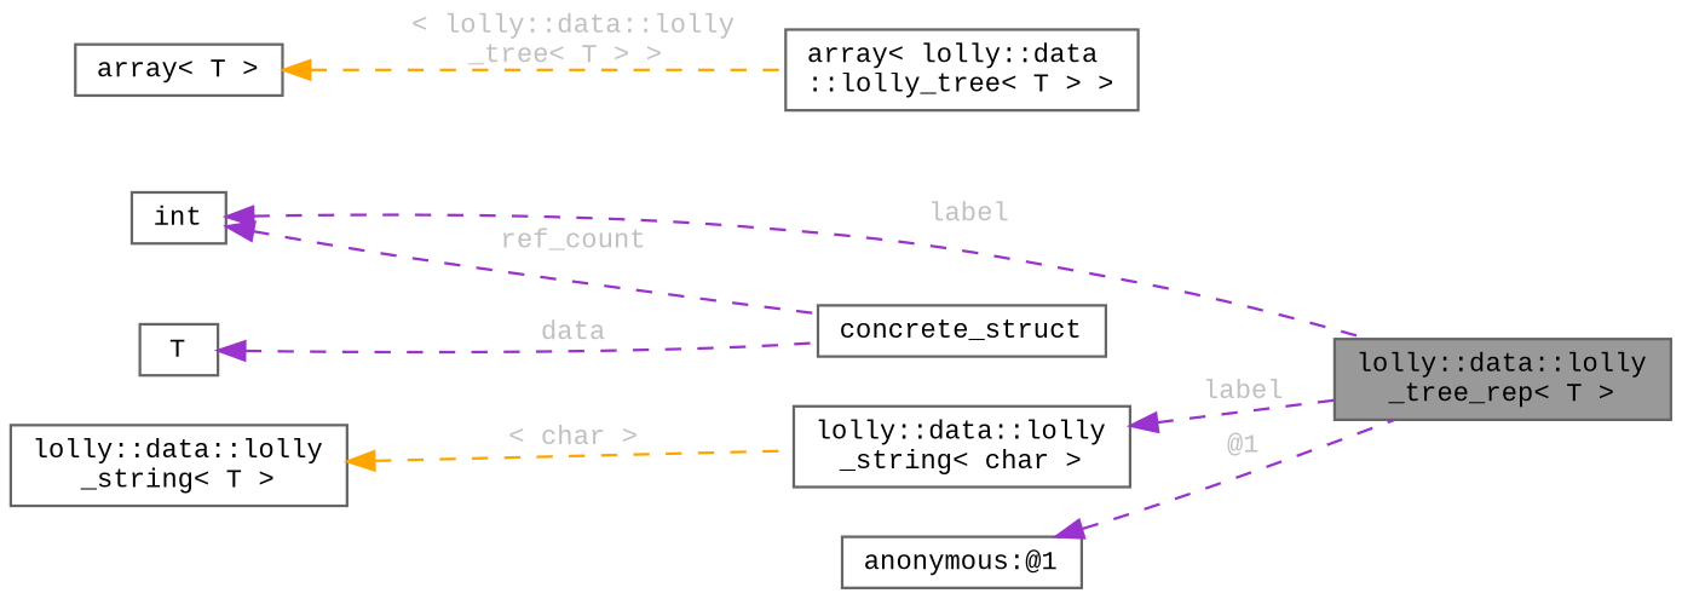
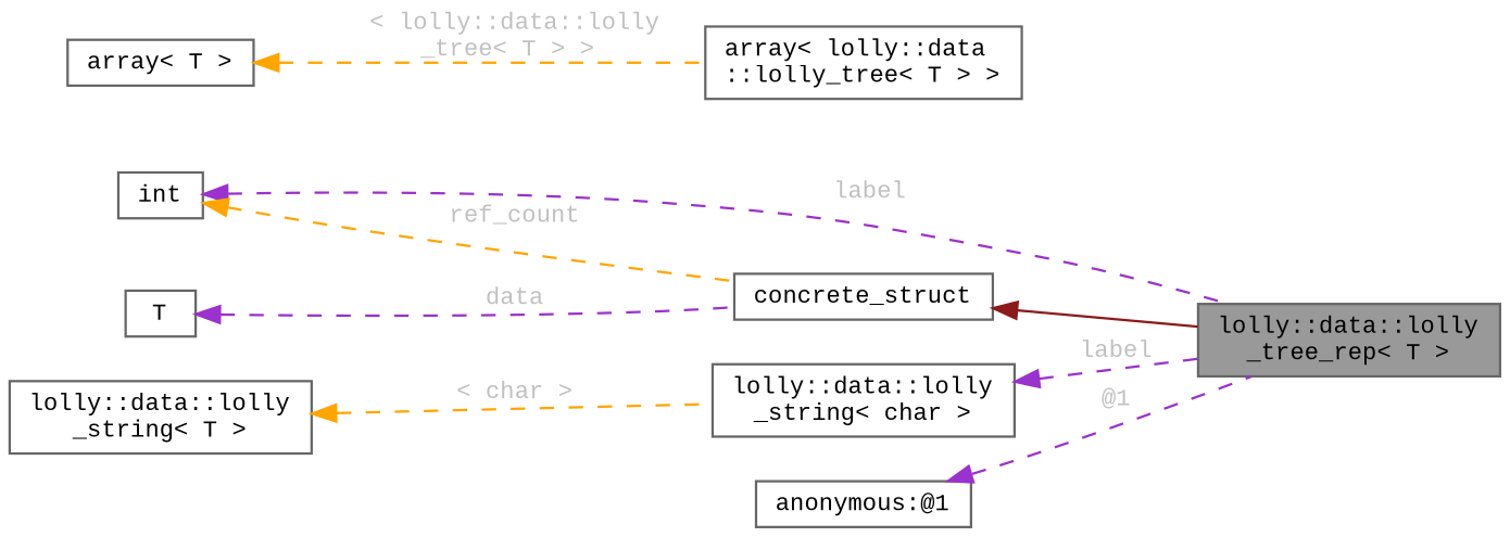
  digraph {
    fontname="Liberation Mono"
    rankdir=LR
    node [color=gray40 fillcolor=white fontname="Liberation Mono" fontsize=10 shape=box style=filled]
    edge [color=darkorchid3 dir=back fontname="Liberation Mono" fontsize=10 labelfontname=Helvetica labelfontsize=10 style=dashed fontcolor=grey]
    n1 [fillcolor=grey60 fontcolor=black height=0.2 label="lolly::data::lolly\l_tree_rep\< T \>" width=0.4]
    n2 [height=0.2 label=concrete_struct width=0.4]
    n3 [height=0.2 label=int width=0.4]
    n4 [height=0.2 label=T width=0.4]
    n5 [height=0.2 label="lolly::data::lolly\l_string\< char \>" width=0.4]
    n6 [height=0.2 label="lolly::data::lolly\l_string\< T \>" width=0.4]
    n7 [height=0.2 label="array\< lolly::data\l::lolly_tree\< T \> \>" width=0.4]
    n8 [height=0.2 label="array\< T \>" width=0.4]
    n9 [height=0.2 label="anonymous:@1" width=0.4]
+   n2 -> n1 [color=firebrick4 style=solid fontcolor=""]
    n3 -> n1 [label=" label"]
-   n3 -> n2 [label=" ref_count"]
+   n3 -> n2 [color=orange label=" ref_count"]
    n4 -> n2 [label=" data"]
    n5 -> n1 [label=" label"]
    n6 -> n5 [color=orange label=" \< char \>"]
    n8 -> n7 [color=orange label=" \< lolly::data::lolly\l_tree\< T \> \>"]
    n9 -> n1 [label=" @1"]
  }
